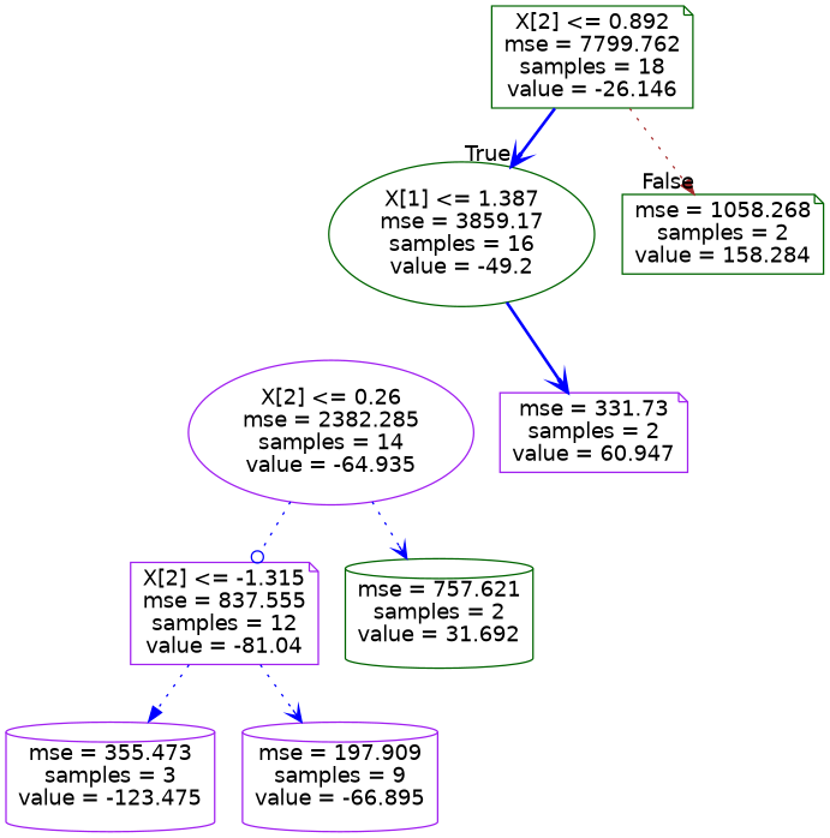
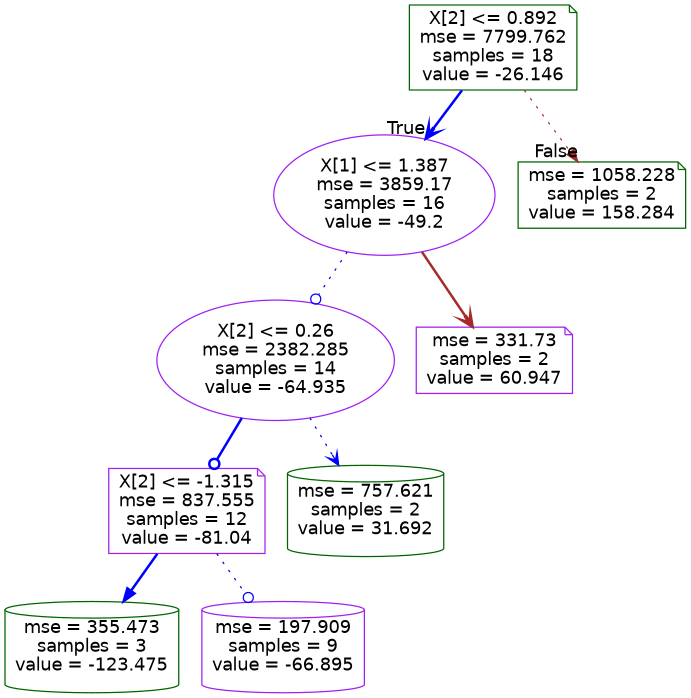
  digraph {
    fontname="DejaVu Sans"
    node [color=purple fontname="DejaVu Sans" shape=note]
    edge [arrowhead=vee color=blue fontname="DejaVu Sans" style=bold]
    n1 [color=darkgreen label="X[2] <= 0.892\nmse = 7799.762\nsamples = 18\nvalue = -26.146"]
-   n2 [color=darkgreen label="X[1] <= 1.387\nmse = 3859.17\nsamples = 16\nvalue = -49.2" shape=ellipse]
-   n3 [color=darkgreen label="mse = 1058.268\nsamples = 2\nvalue = 158.284"]
+   n2 [label="X[1] <= 1.387\nmse = 3859.17\nsamples = 16\nvalue = -49.2" shape=ellipse]
+   n3 [color=darkgreen label="mse = 1058.228\nsamples = 2\nvalue = 158.284"]
    n4 [label="X[2] <= 0.26\nmse = 2382.285\nsamples = 14\nvalue = -64.935" shape=ellipse]
    n5 [label="mse = 331.73\nsamples = 2\nvalue = 60.947"]
    n6 [label="X[2] <= -1.315\nmse = 837.555\nsamples = 12\nvalue = -81.04"]
    n7 [color=darkgreen label="mse = 757.621\nsamples = 2\nvalue = 31.692" shape=cylinder]
-   n8 [label="mse = 355.473\nsamples = 3\nvalue = -123.475" shape=cylinder]
+   n8 [color=darkgreen label="mse = 355.473\nsamples = 3\nvalue = -123.475" shape=cylinder]
    n9 [label="mse = 197.909\nsamples = 9\nvalue = -66.895" shape=cylinder]
    n1 -> n2 [headlabel=True labelangle=45 labeldistance=2.5]
    n1 -> n3 [arrowhead=normal color=brown headlabel=False labelangle=-45 labeldistance=2.5 style=dotted]
-   n2 -> n5
-   n4 -> n6 [arrowhead=odot style=dotted]
+   n2 -> n4 [arrowhead=odot style=dotted]
+   n2 -> n5 [color=brown]
+   n4 -> n6 [arrowhead=odot]
    n4 -> n7 [style=dotted]
-   n6 -> n8 [arrowhead=normal style=dotted]
-   n6 -> n9 [style=dotted]
+   n6 -> n8 [arrowhead=normal]
+   n6 -> n9 [arrowhead=odot style=dotted]
  }
